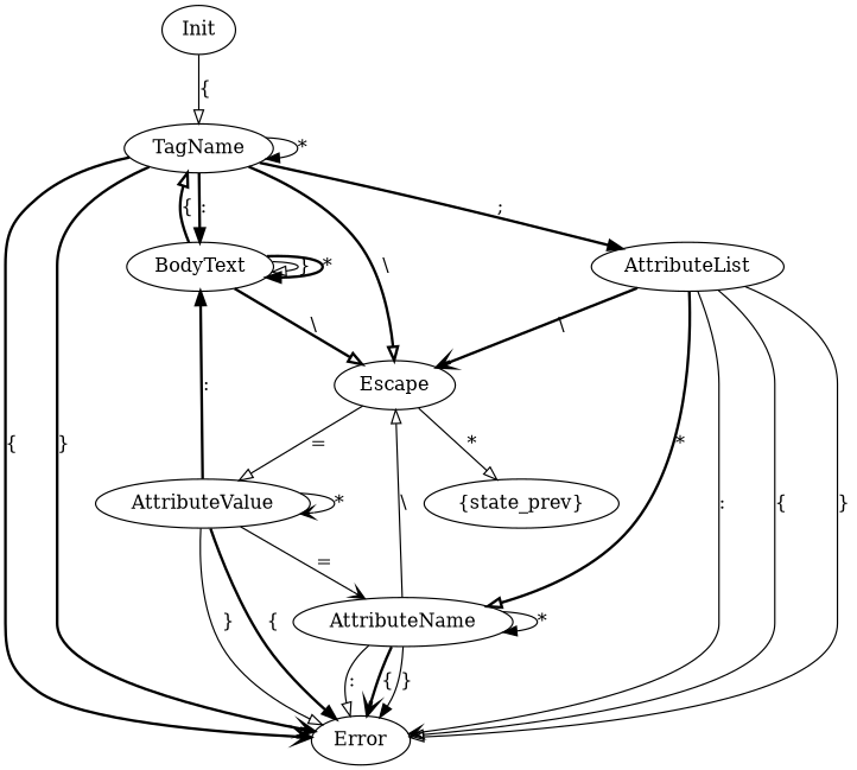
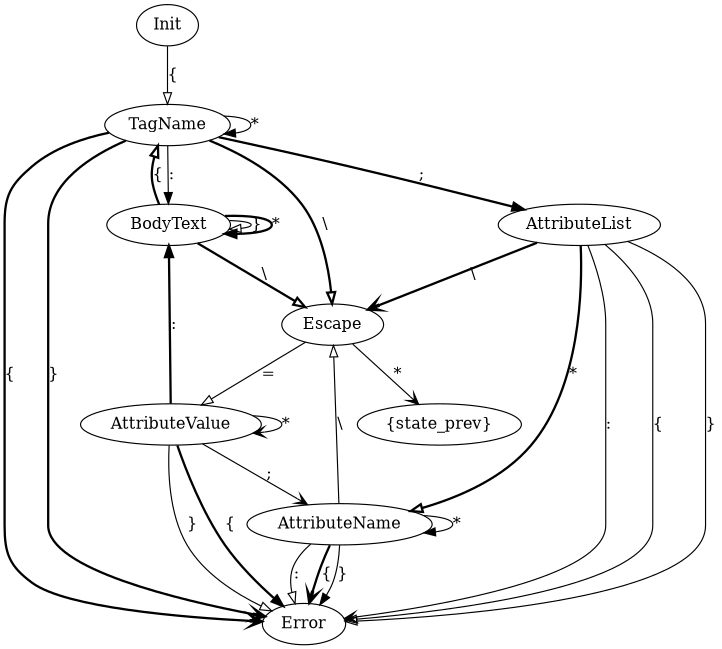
  digraph {
    edge [arrowhead=onormal style=solid]
    Init
    TagName
    Error
    BodyText
    Escape
    AttributeList
    "{state_prev}"
    AttributeValue
    AttributeName
    Init -> TagName [label="{"]
    TagName -> TagName [arrowhead=normal label="*"]
    TagName -> Error [arrowhead=vee label="{" style=bold]
    TagName -> Error [arrowhead=vee label="}" style=bold]
-   TagName -> BodyText [arrowhead=normal label=":" style=bold]
+   TagName -> BodyText [arrowhead=normal label=":"]
    TagName -> Escape [label="\\" style=bold]
    TagName -> AttributeList [arrowhead=normal label=";" style=bold]
    BodyText -> TagName [label="{" style=bold]
    BodyText -> BodyText [label="}"]
    BodyText -> BodyText [arrowhead=normal label="*" style=bold]
    BodyText -> Escape [label="\\" style=bold]
-   Escape -> "{state_prev}" [label="*"]
+   Escape -> "{state_prev}" [arrowhead=vee label="*"]
    Escape -> AttributeValue [label="="]
    AttributeList -> Error [arrowhead=vee label=":"]
    AttributeList -> Error [label="{"]
    AttributeList -> Error [label="}"]
    AttributeList -> Escape [arrowhead=vee label="\\" style=bold]
    AttributeList -> AttributeName [label="*" style=bold]
    AttributeValue -> Error [arrowhead=normal label="{" style=bold]
    AttributeValue -> Error [label="}"]
    AttributeValue -> BodyText [arrowhead=normal label=":" style=bold]
    AttributeValue -> AttributeValue [arrowhead=vee label="*"]
-   AttributeValue -> AttributeName [arrowhead=vee label="="]
+   AttributeValue -> AttributeName [arrowhead=vee label=";"]
    AttributeName -> Error [label=":"]
    AttributeName -> Error [arrowhead=vee label="{" style=bold]
    AttributeName -> Error [arrowhead=normal label="}"]
    AttributeName -> Escape [label="\\"]
    AttributeName -> AttributeName [arrowhead=normal label="*"]
  }
